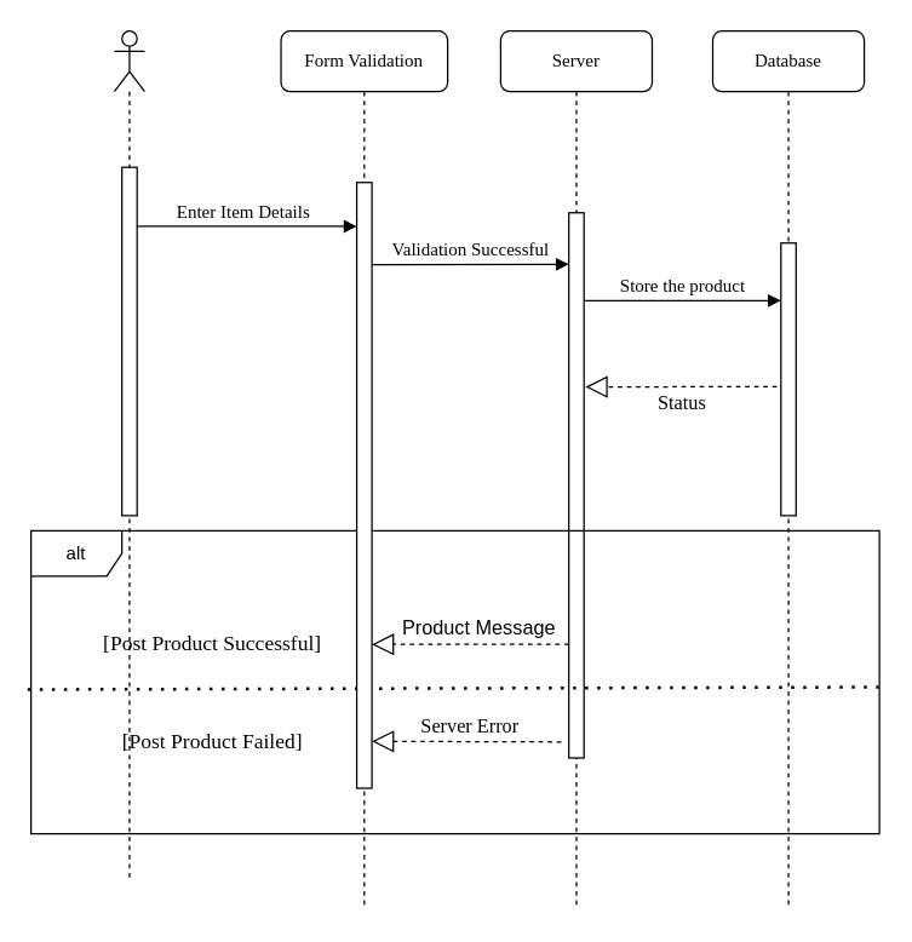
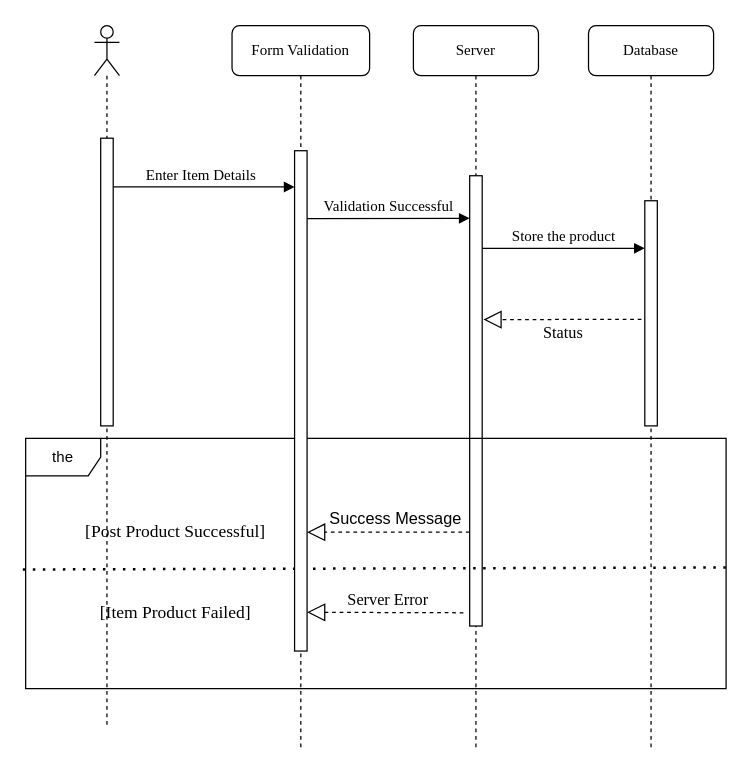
  <mxCell id="0" />
  <mxCell id="1" parent="0" />
  <mxCell id="2" value="" style="shape=umlLifeline;perimeter=lifelinePerimeter;whiteSpace=wrap;html=1;container=1;dropTarget=0;collapsible=0;recursiveResize=0;outlineConnect=0;portConstraint=eastwest;newEdgeStyle={&quot;curved&quot;:0,&quot;rounded&quot;:0};participant=umlActor;" parent="1" vertex="1"><mxGeometry x="75" y="20" width="20" height="560" as="geometry" /></mxCell>
  <mxCell id="3" value="Server" style="shape=umlLifeline;perimeter=lifelinePerimeter;whiteSpace=wrap;html=1;container=1;collapsible=0;recursiveResize=0;outlineConnect=0;rounded=1;shadow=0;comic=0;labelBackgroundColor=none;strokeWidth=1;fontFamily=Verdana;fontSize=12;align=center;" parent="1" vertex="1"><mxGeometry x="330" y="20" width="100" height="580" as="geometry" /></mxCell>
  <mxCell id="4" value="" style="html=1;points=[];perimeter=orthogonalPerimeter;rounded=0;shadow=0;comic=0;labelBackgroundColor=none;strokeWidth=1;fontFamily=Verdana;fontSize=12;align=center;" parent="3" vertex="1"><mxGeometry x="45" y="120" width="10" height="360" as="geometry" /></mxCell>
  <mxCell id="5" value="Database" style="shape=umlLifeline;perimeter=lifelinePerimeter;whiteSpace=wrap;html=1;container=1;collapsible=0;recursiveResize=0;outlineConnect=0;rounded=1;shadow=0;comic=0;labelBackgroundColor=none;strokeWidth=1;fontFamily=Verdana;fontSize=12;align=center;" parent="1" vertex="1"><mxGeometry x="470" y="20" width="100" height="580" as="geometry" /></mxCell>
  <mxCell id="6" value="" style="html=1;points=[];perimeter=orthogonalPerimeter;rounded=0;shadow=0;comic=0;labelBackgroundColor=none;strokeWidth=1;fontFamily=Verdana;fontSize=12;align=center;" parent="1" vertex="1"><mxGeometry x="515" y="160" width="10" height="180" as="geometry" /></mxCell>
  <mxCell id="7" value="Store the product" style="html=1;verticalAlign=bottom;endArrow=block;labelBackgroundColor=none;fontFamily=Verdana;fontSize=12;edgeStyle=elbowEdgeStyle;elbow=vertical;" parent="1" edge="1"><mxGeometry relative="1" as="geometry"><mxPoint x="385" y="198" as="sourcePoint" /><Array as="points"><mxPoint x="390" y="198" /></Array><mxPoint x="515" y="198" as="targetPoint" /></mxGeometry></mxCell>
  <mxCell id="8" value="Enter Item Details" style="html=1;verticalAlign=bottom;endArrow=block;entryX=0;entryY=0;labelBackgroundColor=none;fontFamily=Verdana;fontSize=12;edgeStyle=elbowEdgeStyle;elbow=vertical;" parent="1" edge="1"><mxGeometry relative="1" as="geometry"><mxPoint x="85" y="149" as="sourcePoint" /><mxPoint x="235" y="149" as="targetPoint" /></mxGeometry></mxCell>
  <mxCell id="9" value="Validation Successful" style="html=1;verticalAlign=bottom;endArrow=block;entryX=0;entryY=0;labelBackgroundColor=none;fontFamily=Verdana;fontSize=12;edgeStyle=elbowEdgeStyle;elbow=vertical;" parent="1" edge="1"><mxGeometry relative="1" as="geometry"><mxPoint x="245" y="174.294" as="sourcePoint" /><mxPoint x="375" y="174" as="targetPoint" /></mxGeometry></mxCell>
  <mxCell id="10" value="" style="html=1;points=[];perimeter=orthogonalPerimeter;rounded=0;shadow=0;comic=0;labelBackgroundColor=none;strokeWidth=1;fontFamily=Verdana;fontSize=12;align=center;" parent="1" vertex="1"><mxGeometry x="80" y="110" width="10" height="230" as="geometry" /></mxCell>
- <mxCell id="11" value="alt" style="shape=umlFrame;whiteSpace=wrap;html=1;pointerEvents=0;" parent="1" vertex="1"><mxGeometry x="20" y="350" width="560" height="200" as="geometry" /></mxCell>
+ <mxCell id="11" value="the" style="shape=umlFrame;whiteSpace=wrap;html=1;pointerEvents=0;" parent="1" vertex="1"><mxGeometry x="20" y="350" width="560" height="200" as="geometry" /></mxCell>
  <mxCell id="12" value="" style="endArrow=none;dashed=1;html=1;dashPattern=1 3;strokeWidth=2;rounded=0;exitX=-0.004;exitY=0.524;exitDx=0;exitDy=0;exitPerimeter=0;entryX=1.008;entryY=0.516;entryDx=0;entryDy=0;entryPerimeter=0;" parent="1" source="11" target="11" edge="1"><mxGeometry width="50" height="50" relative="1" as="geometry"><mxPoint x="360" y="340" as="sourcePoint" /><mxPoint x="410" y="290" as="targetPoint" /></mxGeometry></mxCell>
  <mxCell id="13" value="&lt;font face=&quot;Verdana&quot; style=&quot;font-size: 14px;&quot;&gt;[Post Product Successful]&lt;/font&gt;" style="text;strokeColor=none;align=center;fillColor=none;html=1;verticalAlign=middle;whiteSpace=wrap;rounded=0;" parent="1" vertex="1"><mxGeometry x="40" y="410" width="200" height="30" as="geometry" /></mxCell>
- <mxCell id="14" value="&lt;font face=&quot;Verdana&quot; style=&quot;font-size: 14px;&quot;&gt;[Post Product Failed]&lt;/font&gt;" style="text;strokeColor=none;align=center;fillColor=none;html=1;verticalAlign=middle;whiteSpace=wrap;rounded=0;" parent="1" vertex="1"><mxGeometry x="40" y="475" width="200" height="30" as="geometry" /></mxCell>
+ <mxCell id="14" value="&lt;font face=&quot;Verdana&quot; style=&quot;font-size: 14px;&quot;&gt;[Item Product Failed]&lt;/font&gt;" style="text;strokeColor=none;align=center;fillColor=none;html=1;verticalAlign=middle;whiteSpace=wrap;rounded=0;" parent="1" vertex="1"><mxGeometry x="40" y="475" width="200" height="30" as="geometry" /></mxCell>
  <mxCell id="15" value="" style="endArrow=block;dashed=1;endFill=0;endSize=12;html=1;rounded=0;" parent="1" edge="1"><mxGeometry width="160" relative="1" as="geometry"><mxPoint x="370" y="489.41" as="sourcePoint" /><mxPoint x="245" y="489" as="targetPoint" /></mxGeometry></mxCell>
  <mxCell id="16" value="&lt;font face=&quot;Verdana&quot; style=&quot;font-size: 13px;&quot;&gt;Server Error&lt;/font&gt;" style="text;strokeColor=none;align=center;fillColor=none;html=1;verticalAlign=middle;whiteSpace=wrap;rounded=0;" parent="1" vertex="1"><mxGeometry x="260" y="464" width="100" height="30" as="geometry" /></mxCell>
  <mxCell id="17" value="" style="endArrow=block;dashed=1;endFill=0;endSize=12;html=1;rounded=0;exitX=0.131;exitY=0.527;exitDx=0;exitDy=0;exitPerimeter=0;" parent="1" edge="1"><mxGeometry width="160" relative="1" as="geometry"><mxPoint x="512.31" y="254.86" as="sourcePoint" /><mxPoint x="386" y="255" as="targetPoint" /></mxGeometry></mxCell>
  <mxCell id="18" value="&lt;font style=&quot;font-size: 13px;&quot; face=&quot;Verdana&quot;&gt;Status&lt;/font&gt;" style="text;strokeColor=none;align=center;fillColor=none;html=1;verticalAlign=middle;whiteSpace=wrap;rounded=0;" parent="1" vertex="1"><mxGeometry x="420" y="250" width="60" height="30" as="geometry" /></mxCell>
  <mxCell id="19" value="" style="endArrow=block;dashed=1;endFill=0;endSize=12;html=1;rounded=0;entryX=1;entryY=0.5;entryDx=0;entryDy=0;" parent="1" edge="1"><mxGeometry width="160" relative="1" as="geometry"><mxPoint x="375" y="425" as="sourcePoint" /><mxPoint x="245" y="425" as="targetPoint" /></mxGeometry></mxCell>
- <mxCell id="20" value="&lt;font style=&quot;font-size: 13px;&quot;&gt;Product Message&lt;/font&gt;" style="text;strokeColor=none;align=center;fillColor=none;html=1;verticalAlign=middle;whiteSpace=wrap;rounded=0;" parent="1" vertex="1"><mxGeometry x="256" y="399" width="120" height="30" as="geometry" /></mxCell>
+ <mxCell id="20" value="&lt;font style=&quot;font-size: 13px;&quot;&gt;Success Message&lt;/font&gt;" style="text;strokeColor=none;align=center;fillColor=none;html=1;verticalAlign=middle;whiteSpace=wrap;rounded=0;" parent="1" vertex="1"><mxGeometry x="256" y="399" width="120" height="30" as="geometry" /></mxCell>
  <mxCell id="21" value="" style="group" vertex="1" connectable="0" parent="1"><mxGeometry x="185" y="20" width="110" height="580" as="geometry" /></mxCell>
  <mxCell id="22" value="Form Validation" style="shape=umlLifeline;perimeter=lifelinePerimeter;whiteSpace=wrap;html=1;container=0;collapsible=0;recursiveResize=0;outlineConnect=0;rounded=1;shadow=0;comic=0;labelBackgroundColor=none;strokeWidth=1;fontFamily=Verdana;fontSize=12;align=center;size=40;" parent="21" vertex="1"><mxGeometry width="110" height="580" as="geometry" /></mxCell>
  <mxCell id="23" value="" style="html=1;points=[];perimeter=orthogonalPerimeter;rounded=0;shadow=0;comic=0;labelBackgroundColor=none;strokeWidth=1;fontFamily=Verdana;fontSize=12;align=center;" parent="21" vertex="1"><mxGeometry x="50" y="100" width="10" height="400" as="geometry" /></mxCell>
